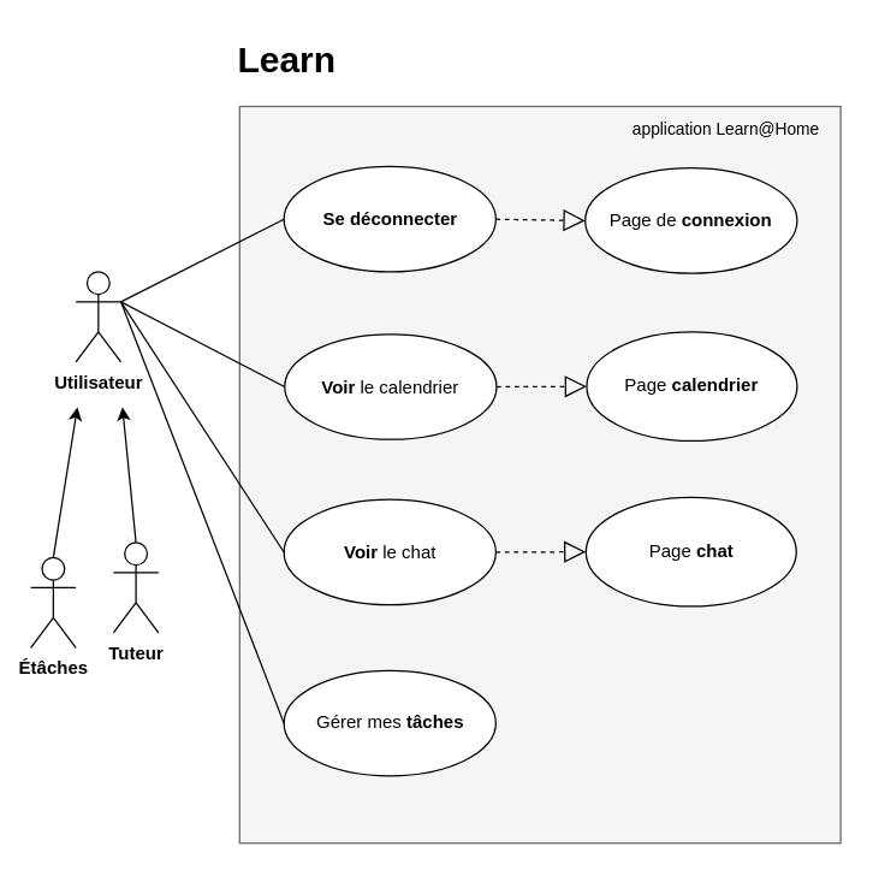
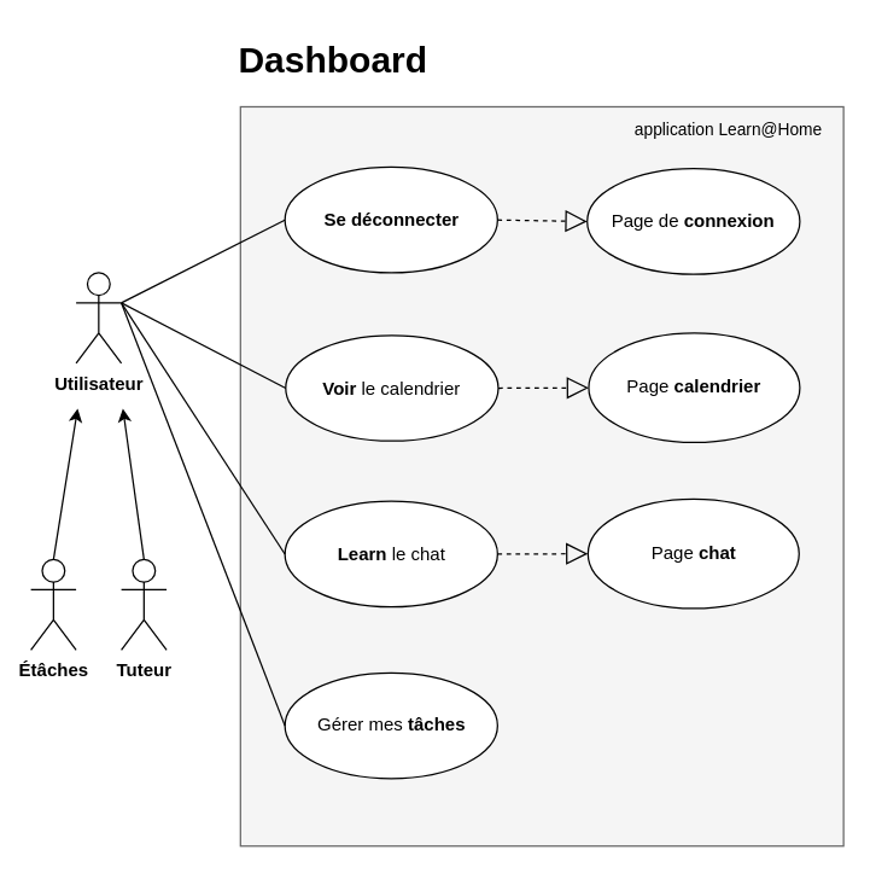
  <mxCell id="0" />
  <mxCell id="1" parent="0" />
  <mxCell id="2" value="&lt;b&gt;Utilisateur&lt;/b&gt;" style="shape=umlActor;verticalLabelPosition=bottom;verticalAlign=top;html=1;" parent="1" vertex="1"><mxGeometry x="50" y="180" width="30" height="60" as="geometry" /></mxCell>
  <mxCell id="3" value="" style="rounded=0;whiteSpace=wrap;html=1;fontSize=12;fillColor=#f5f5f5;strokeColor=#666666;fontColor=#333333;" parent="1" vertex="1"><mxGeometry x="159" y="70" width="400" height="490" as="geometry" /></mxCell>
  <mxCell id="4" value="&lt;b&gt;Voir&lt;/b&gt; le calendrier&lt;b&gt;&lt;br&gt;&lt;/b&gt;" style="ellipse;whiteSpace=wrap;html=1;fontSize=12;spacingLeft=10;spacingRight=10;spacing=5;" parent="1" vertex="1"><mxGeometry x="189" y="221.5" width="141" height="70" as="geometry" /></mxCell>
  <mxCell id="5" value="Gérer mes &lt;b&gt;tâches&lt;/b&gt;" style="ellipse;whiteSpace=wrap;html=1;fontSize=12;spacingRight=10;spacingLeft=10;spacing=5;" parent="1" vertex="1"><mxGeometry x="188.5" y="445.25" width="141" height="70" as="geometry" /></mxCell>
- <mxCell id="6" value="&lt;b&gt;Voir&lt;/b&gt; le chat&lt;b&gt;&lt;br&gt;&lt;/b&gt;" style="ellipse;whiteSpace=wrap;html=1;fontSize=12;spacingRight=10;spacingLeft=10;spacing=5;" parent="1" vertex="1"><mxGeometry x="188.5" y="331.5" width="141" height="70" as="geometry" /></mxCell>
+ <mxCell id="6" value="&lt;b&gt;Learn&lt;/b&gt; le chat&lt;b&gt;&lt;br&gt;&lt;/b&gt;" style="ellipse;whiteSpace=wrap;html=1;fontSize=12;spacingRight=10;spacingLeft=10;spacing=5;" parent="1" vertex="1"><mxGeometry x="188.5" y="331.5" width="141" height="70" as="geometry" /></mxCell>
  <mxCell id="7" value="" style="endArrow=none;html=1;fontSize=12;entryX=0;entryY=0.5;entryDx=0;entryDy=0;exitX=1;exitY=0.333;exitDx=0;exitDy=0;exitPerimeter=0;" parent="1" source="2" target="4" edge="1"><mxGeometry width="50" height="50" relative="1" as="geometry"><mxPoint x="80" y="299" as="sourcePoint" /><mxPoint x="180" y="259" as="targetPoint" /></mxGeometry></mxCell>
  <mxCell id="8" value="" style="endArrow=none;html=1;fontSize=12;entryX=0;entryY=0.5;entryDx=0;entryDy=0;exitX=1;exitY=0.333;exitDx=0;exitDy=0;exitPerimeter=0;" parent="1" source="2" target="6" edge="1"><mxGeometry width="50" height="50" relative="1" as="geometry"><mxPoint x="80" y="299" as="sourcePoint" /><mxPoint x="150" y="329" as="targetPoint" /></mxGeometry></mxCell>
  <mxCell id="9" value="" style="endArrow=none;html=1;fontSize=12;entryX=0;entryY=0.5;entryDx=0;entryDy=0;exitX=1;exitY=0.333;exitDx=0;exitDy=0;exitPerimeter=0;" parent="1" source="2" target="5" edge="1"><mxGeometry width="50" height="50" relative="1" as="geometry"><mxPoint x="80" y="299" as="sourcePoint" /><mxPoint x="190" y="379" as="targetPoint" /></mxGeometry></mxCell>
- <mxCell id="10" value="&lt;h1&gt;Learn&lt;br&gt;&lt;/h1&gt;&lt;p&gt;&lt;br&gt;&lt;/p&gt;" style="text;html=1;strokeColor=none;fillColor=none;spacing=5;spacingTop=-20;whiteSpace=wrap;overflow=hidden;rounded=0;fontSize=12;" parent="1" vertex="1"><mxGeometry x="153" y="20" width="219" height="50" as="geometry" /></mxCell>
+ <mxCell id="10" value="&lt;h1&gt;Dashboard&lt;br&gt;&lt;/h1&gt;&lt;p&gt;&lt;br&gt;&lt;/p&gt;" style="text;html=1;strokeColor=none;fillColor=none;spacing=5;spacingTop=-20;whiteSpace=wrap;overflow=hidden;rounded=0;fontSize=12;" parent="1" vertex="1"><mxGeometry x="153" y="20" width="219" height="50" as="geometry" /></mxCell>
  <mxCell id="11" value="Page &lt;b&gt;chat&lt;/b&gt;" style="ellipse;whiteSpace=wrap;html=1;fontSize=12;spacingLeft=10;spacingRight=10;spacing=5;" parent="1" vertex="1"><mxGeometry x="389.5" y="330" width="140" height="72.5" as="geometry" /></mxCell>
  <mxCell id="12" value="Page &lt;b&gt;calendrier&lt;/b&gt;" style="ellipse;whiteSpace=wrap;html=1;fontSize=12;spacingLeft=10;spacingRight=10;spacing=5;" parent="1" vertex="1"><mxGeometry x="390" y="220" width="140" height="72.5" as="geometry" /></mxCell>
  <mxCell id="13" value="" style="endArrow=block;dashed=1;endFill=0;endSize=12;html=1;exitX=1;exitY=0.5;exitDx=0;exitDy=0;entryX=0;entryY=0.5;entryDx=0;entryDy=0;" parent="1" source="6" target="11" edge="1"><mxGeometry width="160" relative="1" as="geometry"><mxPoint x="338" y="300" as="sourcePoint" /><mxPoint x="378" y="600" as="targetPoint" /><Array as="points" /></mxGeometry></mxCell>
  <mxCell id="14" value="" style="endArrow=block;dashed=1;endFill=0;endSize=12;html=1;exitX=1;exitY=0.5;exitDx=0;exitDy=0;entryX=0;entryY=0.5;entryDx=0;entryDy=0;" parent="1" source="4" target="12" edge="1"><mxGeometry width="160" relative="1" as="geometry"><mxPoint x="329" y="143.38" as="sourcePoint" /><mxPoint x="389" y="142" as="targetPoint" /></mxGeometry></mxCell>
  <mxCell id="15" value="&lt;b&gt;Se déconnecter&lt;/b&gt;" style="ellipse;whiteSpace=wrap;html=1;fontSize=12;spacingRight=10;spacingLeft=10;spacing=5;" parent="1" vertex="1"><mxGeometry x="188.5" y="110" width="141" height="70" as="geometry" /></mxCell>
  <mxCell id="16" value="Page de &lt;b&gt;connexion&lt;/b&gt;" style="ellipse;whiteSpace=wrap;html=1;fontSize=12;spacingRight=10;spacingLeft=10;spacing=5;" parent="1" vertex="1"><mxGeometry x="389" y="111" width="141" height="70" as="geometry" /></mxCell>
  <mxCell id="17" value="" style="endArrow=none;html=1;entryX=1;entryY=0.333;entryDx=0;entryDy=0;entryPerimeter=0;exitX=0;exitY=0.5;exitDx=0;exitDy=0;" parent="1" source="15" target="2" edge="1"><mxGeometry width="50" height="50" relative="1" as="geometry"><mxPoint x="200" y="733" as="sourcePoint" /><mxPoint x="20" y="490" as="targetPoint" /></mxGeometry></mxCell>
  <mxCell id="18" value="" style="endArrow=block;dashed=1;endFill=0;endSize=12;html=1;exitX=1;exitY=0.5;exitDx=0;exitDy=0;entryX=0;entryY=0.5;entryDx=0;entryDy=0;" parent="1" source="15" target="16" edge="1"><mxGeometry width="160" relative="1" as="geometry"><mxPoint x="329" y="725.63" as="sourcePoint" /><mxPoint x="388" y="750" as="targetPoint" /></mxGeometry></mxCell>
  <mxCell id="19" value="&lt;font style=&quot;font-size: 11px&quot;&gt;application Learn@Home&lt;/font&gt;" style="text;html=1;strokeColor=none;fillColor=none;align=center;verticalAlign=middle;whiteSpace=wrap;rounded=0;" vertex="1" parent="1"><mxGeometry x="408" y="70" width="150" height="30" as="geometry" /></mxCell>
  <mxCell id="20" value="&lt;b&gt;&lt;span&gt;É&lt;/span&gt;tâches&lt;/b&gt;" style="shape=umlActor;verticalLabelPosition=bottom;verticalAlign=top;html=1;fontSize=12;labelBorderColor=none;" vertex="1" parent="1"><mxGeometry x="20" y="370" width="30" height="60" as="geometry" /></mxCell>
- <mxCell id="21" value="&lt;b&gt;Tuteur&lt;/b&gt;" style="shape=umlActor;verticalLabelPosition=bottom;verticalAlign=top;html=1;" vertex="1" parent="1"><mxGeometry x="75" y="360" width="30" height="60" as="geometry" /></mxCell>
+ <mxCell id="21" value="&lt;b&gt;Tuteur&lt;/b&gt;" style="shape=umlActor;verticalLabelPosition=bottom;verticalAlign=top;html=1;" vertex="1" parent="1"><mxGeometry x="80" y="370" width="30" height="60" as="geometry" /></mxCell>
  <mxCell id="22" value="" style="endArrow=classic;html=1;exitX=0.5;exitY=0;exitDx=0;exitDy=0;exitPerimeter=0;" edge="1" parent="1" source="20"><mxGeometry width="50" height="50" relative="1" as="geometry"><mxPoint x="20" y="340" as="sourcePoint" /><mxPoint x="51" y="270" as="targetPoint" /></mxGeometry></mxCell>
  <mxCell id="23" value="" style="endArrow=classic;html=1;exitX=0.5;exitY=0;exitDx=0;exitDy=0;exitPerimeter=0;" edge="1" parent="1" source="21"><mxGeometry width="50" height="50" relative="1" as="geometry"><mxPoint x="61" y="360" as="sourcePoint" /><mxPoint x="81" y="270" as="targetPoint" /></mxGeometry></mxCell>
